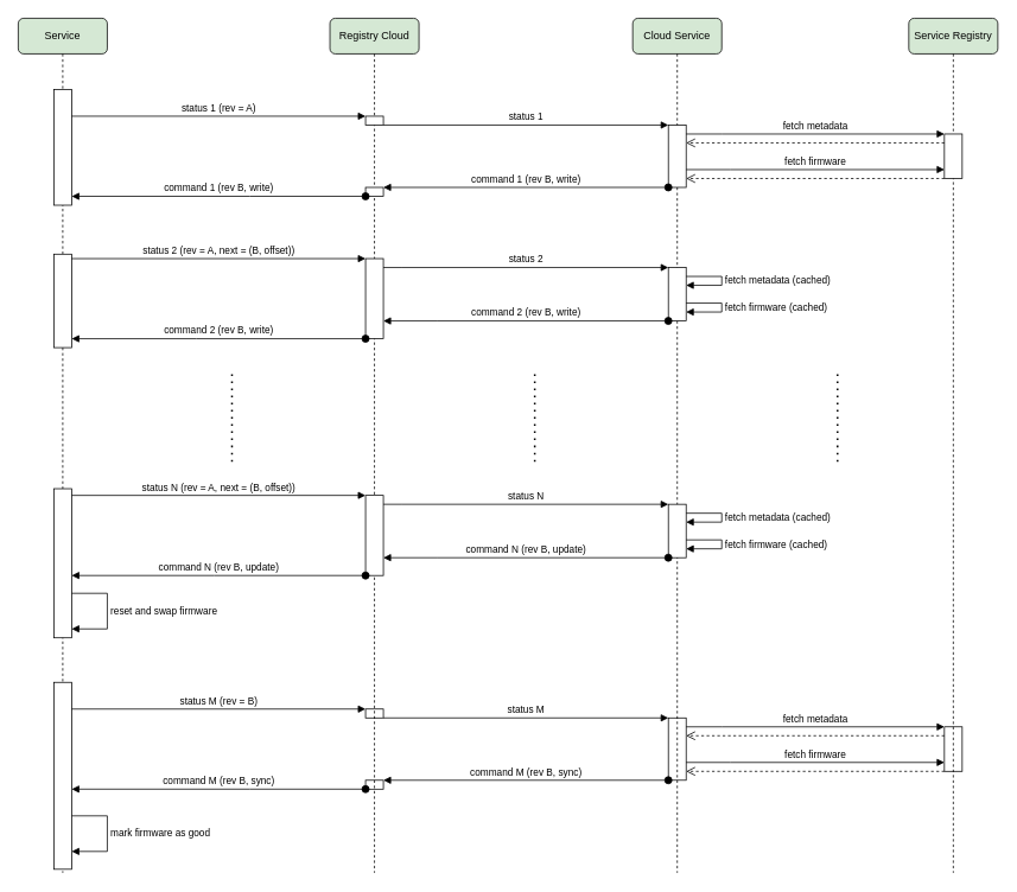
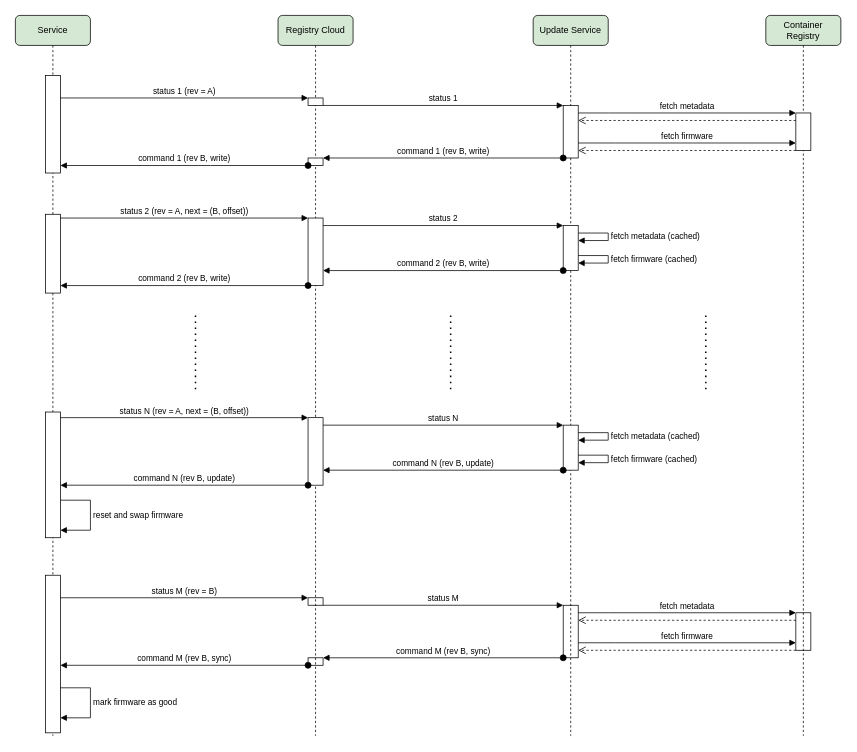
  <mxCell id="0" />
  <mxCell id="1" parent="0" />
  <mxCell id="2" value="Service" style="shape=umlLifeline;perimeter=lifelinePerimeter;whiteSpace=wrap;html=1;container=1;collapsible=0;recursiveResize=0;outlineConnect=0;fillColor=#d5e8d4;strokeColor=default;rounded=1;" parent="1" vertex="1"><mxGeometry width="100" height="960" as="geometry" x="20" y="20" /></mxCell>
  <mxCell id="3" value="" style="html=1;points=[];perimeter=orthogonalPerimeter;" parent="2" vertex="1"><mxGeometry x="40" y="80" width="20" height="130" as="geometry" /></mxCell>
  <mxCell id="4" value="" style="html=1;points=[];perimeter=orthogonalPerimeter;" parent="2" vertex="1"><mxGeometry x="40" y="265" width="20" height="105" as="geometry" /></mxCell>
  <mxCell id="5" value="" style="html=1;points=[];perimeter=orthogonalPerimeter;" vertex="1" parent="2"><mxGeometry x="40" y="528.5" width="20" height="167.5" as="geometry" /></mxCell>
  <mxCell id="6" value="reset and swap firmware" style="edgeStyle=orthogonalEdgeStyle;html=1;align=left;spacingLeft=2;endArrow=block;rounded=0;" edge="1" parent="2" source="5" target="5"><mxGeometry relative="1" as="geometry"><mxPoint x="760" y="566" as="sourcePoint" /><Array as="points"><mxPoint x="100" y="646" /><mxPoint x="100" y="686" /></Array><mxPoint x="760" y="576" as="targetPoint" /></mxGeometry></mxCell>
  <mxCell id="7" value="" style="html=1;points=[];perimeter=orthogonalPerimeter;" vertex="1" parent="2"><mxGeometry x="40" y="746" width="20" height="210" as="geometry" /></mxCell>
  <mxCell id="8" value="" style="html=1;points=[];perimeter=orthogonalPerimeter;" vertex="1" parent="2"><mxGeometry x="730" y="786" width="20" height="70" as="geometry" /></mxCell>
  <mxCell id="9" value="" style="html=1;points=[];perimeter=orthogonalPerimeter;" vertex="1" parent="2"><mxGeometry x="1040" y="796" width="20" height="50" as="geometry" /></mxCell>
  <mxCell id="10" value="" style="html=1;points=[];perimeter=orthogonalPerimeter;" vertex="1" parent="2"><mxGeometry x="390" y="776" width="20" height="10" as="geometry" /></mxCell>
  <mxCell id="11" value="" style="html=1;points=[];perimeter=orthogonalPerimeter;" vertex="1" parent="2"><mxGeometry x="390" y="856" width="20" height="10" as="geometry" /></mxCell>
  <mxCell id="12" value="status M (rev = B)" style="html=1;verticalAlign=bottom;endArrow=block;rounded=0;" edge="1" parent="2" source="7" target="10"><mxGeometry width="80" relative="1" as="geometry"><mxPoint x="480" y="1006" as="sourcePoint" /><mxPoint x="380" y="766" as="targetPoint" /><Array as="points"><mxPoint x="230" y="776" /></Array></mxGeometry></mxCell>
  <mxCell id="13" value="status M" style="html=1;verticalAlign=bottom;endArrow=block;rounded=0;" edge="1" parent="2" source="10" target="8"><mxGeometry width="80" relative="1" as="geometry"><mxPoint x="180" y="766" as="sourcePoint" /><mxPoint x="340" y="766" as="targetPoint" /></mxGeometry></mxCell>
  <mxCell id="14" value="fetch metadata" style="html=1;verticalAlign=bottom;endArrow=block;rounded=0;" edge="1" parent="2" source="8" target="9"><mxGeometry relative="1" as="geometry"><mxPoint x="660" y="1026" as="sourcePoint" /><Array as="points"><mxPoint x="790" y="796" /></Array></mxGeometry></mxCell>
  <mxCell id="15" value="" style="html=1;verticalAlign=bottom;endArrow=open;dashed=1;endSize=8;rounded=0;" edge="1" parent="2" source="9" target="8"><mxGeometry relative="1" as="geometry"><mxPoint x="660" y="1102" as="targetPoint" /><Array as="points"><mxPoint x="920" y="806" /></Array></mxGeometry></mxCell>
  <mxCell id="16" value="fetch firmware" style="html=1;verticalAlign=bottom;endArrow=block;rounded=0;" edge="1" parent="2" source="8" target="9"><mxGeometry relative="1" as="geometry"><mxPoint x="540" y="861" as="sourcePoint" /><mxPoint x="790" y="861" as="targetPoint" /><Array as="points"><mxPoint x="800" y="836" /></Array></mxGeometry></mxCell>
  <mxCell id="17" value="command M (rev B, sync)" style="html=1;verticalAlign=bottom;startArrow=oval;startFill=1;endArrow=block;startSize=8;rounded=0;" edge="1" parent="2" source="8" target="11"><mxGeometry width="60" relative="1" as="geometry"><mxPoint x="490" y="1006" as="sourcePoint" /><mxPoint x="550" y="1006" as="targetPoint" /></mxGeometry></mxCell>
  <mxCell id="18" value="" style="html=1;verticalAlign=bottom;endArrow=open;dashed=1;endSize=8;rounded=0;" edge="1" parent="2" source="9" target="8"><mxGeometry relative="1" as="geometry"><mxPoint x="540" y="856" as="targetPoint" /><mxPoint x="790" y="916" as="sourcePoint" /><Array as="points"><mxPoint x="800" y="846" /></Array></mxGeometry></mxCell>
  <mxCell id="19" value="command M (rev B, sync)" style="html=1;verticalAlign=bottom;startArrow=oval;startFill=1;endArrow=block;startSize=8;rounded=0;" edge="1" parent="2" source="11" target="7"><mxGeometry width="60" relative="1" as="geometry"><mxPoint x="390.0" y="876" as="sourcePoint" /><mxPoint x="230" y="876" as="targetPoint" /><Array as="points"><mxPoint x="260" y="866" /></Array></mxGeometry></mxCell>
- <mxCell id="20" value="Cloud Service" style="shape=umlLifeline;perimeter=lifelinePerimeter;whiteSpace=wrap;html=1;container=1;collapsible=0;recursiveResize=0;outlineConnect=0;rounded=1;fillColor=#d5e8d4;strokeColor=default;" parent="1" vertex="1"><mxGeometry x="710" width="100" height="960" as="geometry" y="20" /></mxCell>
+ <mxCell id="20" value="Update Service" style="shape=umlLifeline;perimeter=lifelinePerimeter;whiteSpace=wrap;html=1;container=1;collapsible=0;recursiveResize=0;outlineConnect=0;rounded=1;fillColor=#d5e8d4;strokeColor=default;" parent="1" vertex="1"><mxGeometry x="710" width="100" height="960" as="geometry" y="20" /></mxCell>
  <mxCell id="21" value="" style="html=1;points=[];perimeter=orthogonalPerimeter;" parent="20" vertex="1"><mxGeometry x="40" y="120" width="20" height="70" as="geometry" /></mxCell>
  <mxCell id="22" value="" style="html=1;points=[];perimeter=orthogonalPerimeter;" parent="20" vertex="1"><mxGeometry x="40" y="280" width="20" height="60" as="geometry" /></mxCell>
  <mxCell id="23" value="fetch metadata (cached)" style="edgeStyle=orthogonalEdgeStyle;html=1;align=left;spacingLeft=2;endArrow=block;rounded=0;" parent="20" source="22" target="22" edge="1"><mxGeometry relative="1" as="geometry"><mxPoint x="125" y="410" as="sourcePoint" /><Array as="points"><mxPoint x="100" y="290" /><mxPoint x="100" y="300" /></Array><mxPoint x="130" y="430" as="targetPoint" /></mxGeometry></mxCell>
  <mxCell id="24" value="fetch firmware (cached)" style="edgeStyle=orthogonalEdgeStyle;html=1;align=left;spacingLeft=2;endArrow=block;rounded=0;" parent="20" edge="1"><mxGeometry relative="1" as="geometry"><mxPoint x="60" y="320" as="sourcePoint" /><Array as="points"><mxPoint x="100" y="320" /><mxPoint x="100" y="330" /></Array><mxPoint x="60" y="330" as="targetPoint" /></mxGeometry></mxCell>
  <mxCell id="25" value="" style="html=1;points=[];perimeter=orthogonalPerimeter;" vertex="1" parent="20"><mxGeometry x="40" y="546" width="20" height="60" as="geometry" /></mxCell>
  <mxCell id="26" value="fetch metadata (cached)" style="edgeStyle=orthogonalEdgeStyle;html=1;align=left;spacingLeft=2;endArrow=block;rounded=0;" edge="1" parent="20" source="25" target="25"><mxGeometry relative="1" as="geometry"><mxPoint x="-565" y="676" as="sourcePoint" /><Array as="points"><mxPoint x="100" y="556" /><mxPoint x="100" y="566" /></Array><mxPoint x="-560" y="696" as="targetPoint" /></mxGeometry></mxCell>
  <mxCell id="27" value="fetch firmware (cached)" style="edgeStyle=orthogonalEdgeStyle;html=1;align=left;spacingLeft=2;endArrow=block;rounded=0;" edge="1" parent="20"><mxGeometry relative="1" as="geometry"><mxPoint x="60" y="586" as="sourcePoint" /><Array as="points"><mxPoint x="100" y="586" /><mxPoint x="100" y="596" /></Array><mxPoint x="60" y="596" as="targetPoint" /></mxGeometry></mxCell>
- <mxCell id="28" value="Service Registry" style="shape=umlLifeline;perimeter=lifelinePerimeter;whiteSpace=wrap;html=1;container=1;collapsible=0;recursiveResize=0;outlineConnect=0;rounded=1;fillColor=#d5e8d4;strokeColor=default;" parent="1" vertex="1"><mxGeometry x="1020" width="100" height="960" as="geometry" y="20" /></mxCell>
+ <mxCell id="28" value="Container Registry" style="shape=umlLifeline;perimeter=lifelinePerimeter;whiteSpace=wrap;html=1;container=1;collapsible=0;recursiveResize=0;outlineConnect=0;rounded=1;fillColor=#d5e8d4;strokeColor=default;" parent="1" vertex="1"><mxGeometry x="1020" width="100" height="960" as="geometry" y="20" /></mxCell>
  <mxCell id="29" value="" style="html=1;points=[];perimeter=orthogonalPerimeter;" parent="28" vertex="1"><mxGeometry x="40" y="130" width="20" height="50" as="geometry" /></mxCell>
  <mxCell id="30" value="Registry Cloud" style="shape=umlLifeline;perimeter=lifelinePerimeter;whiteSpace=wrap;html=1;container=1;collapsible=0;recursiveResize=0;outlineConnect=0;rounded=1;fillColor=#d5e8d4;strokeColor=default;" parent="1" vertex="1"><mxGeometry x="370" width="100" height="960" as="geometry" y="20" /></mxCell>
  <mxCell id="31" value="" style="html=1;points=[];perimeter=orthogonalPerimeter;" parent="30" vertex="1"><mxGeometry x="40" y="110" width="20" height="10" as="geometry" /></mxCell>
  <mxCell id="32" value="" style="html=1;points=[];perimeter=orthogonalPerimeter;" parent="30" vertex="1"><mxGeometry x="40" y="190" width="20" height="10" as="geometry" /></mxCell>
  <mxCell id="33" value="" style="html=1;points=[];perimeter=orthogonalPerimeter;" parent="30" vertex="1"><mxGeometry x="40" y="270" width="20" height="90" as="geometry" /></mxCell>
  <mxCell id="34" value="" style="html=1;points=[];perimeter=orthogonalPerimeter;" vertex="1" parent="30"><mxGeometry x="40" y="536" width="20" height="90" as="geometry" /></mxCell>
  <mxCell id="35" value="status 1 (rev = A)" style="html=1;verticalAlign=bottom;endArrow=block;rounded=0;" parent="1" source="3" target="31" edge="1"><mxGeometry width="80" relative="1" as="geometry"><mxPoint x="500" y="360" as="sourcePoint" /><mxPoint x="400" y="120" as="targetPoint" /><Array as="points"><mxPoint x="250" y="130" /></Array></mxGeometry></mxCell>
  <mxCell id="36" value="status 1" style="html=1;verticalAlign=bottom;endArrow=block;rounded=0;" parent="1" source="31" target="21" edge="1"><mxGeometry width="80" relative="1" as="geometry"><mxPoint x="200" y="120" as="sourcePoint" /><mxPoint x="360" y="120" as="targetPoint" /></mxGeometry></mxCell>
  <mxCell id="37" value="fetch metadata" style="html=1;verticalAlign=bottom;endArrow=block;rounded=0;" parent="1" source="21" target="29" edge="1"><mxGeometry relative="1" as="geometry"><mxPoint x="680" y="380" as="sourcePoint" /><Array as="points"><mxPoint x="810" y="150" /></Array></mxGeometry></mxCell>
  <mxCell id="38" value="" style="html=1;verticalAlign=bottom;endArrow=open;dashed=1;endSize=8;rounded=0;" parent="1" source="29" target="21" edge="1"><mxGeometry relative="1" as="geometry"><mxPoint x="680" y="456" as="targetPoint" /><Array as="points"><mxPoint x="940" y="160" /></Array></mxGeometry></mxCell>
  <mxCell id="39" value="fetch firmware" style="html=1;verticalAlign=bottom;endArrow=block;rounded=0;" parent="1" source="21" target="29" edge="1"><mxGeometry relative="1" as="geometry"><mxPoint x="560" y="215" as="sourcePoint" /><mxPoint x="810" y="215" as="targetPoint" /><Array as="points"><mxPoint x="820" y="190" /></Array></mxGeometry></mxCell>
  <mxCell id="40" value="command 1 (rev B, write)" style="html=1;verticalAlign=bottom;startArrow=oval;startFill=1;endArrow=block;startSize=8;rounded=0;" parent="1" source="21" target="32" edge="1"><mxGeometry width="60" relative="1" as="geometry"><mxPoint x="510" y="360" as="sourcePoint" /><mxPoint x="570" y="360" as="targetPoint" /></mxGeometry></mxCell>
  <mxCell id="41" value="status 2 (rev = A, next = (B, offset))" style="html=1;verticalAlign=bottom;endArrow=block;rounded=0;" parent="1" source="4" edge="1" target="33"><mxGeometry width="80" relative="1" as="geometry"><mxPoint x="200" y="120" as="sourcePoint" /><mxPoint x="350" y="290" as="targetPoint" /><Array as="points"><mxPoint x="270" y="290" /><mxPoint x="310" y="290" /></Array></mxGeometry></mxCell>
  <mxCell id="42" value="command 2 (rev B, write)" style="html=1;verticalAlign=bottom;startArrow=oval;startFill=1;endArrow=block;startSize=8;rounded=0;" parent="1" source="33" target="4" edge="1"><mxGeometry width="60" relative="1" as="geometry"><mxPoint x="350" y="320" as="sourcePoint" /><mxPoint x="380" y="260" as="targetPoint" /><Array as="points"><mxPoint x="220" y="380" /></Array></mxGeometry></mxCell>
  <mxCell id="43" value="status 2" style="html=1;verticalAlign=bottom;endArrow=block;rounded=0;" parent="1" source="33" target="22" edge="1"><mxGeometry width="80" relative="1" as="geometry"><mxPoint x="380" y="150" as="sourcePoint" /><mxPoint x="530" y="395" as="targetPoint" /><Array as="points"><mxPoint x="450" y="300" /></Array></mxGeometry></mxCell>
  <mxCell id="44" value="" style="html=1;verticalAlign=bottom;endArrow=open;dashed=1;endSize=8;rounded=0;" parent="1" source="29" target="21" edge="1"><mxGeometry relative="1" as="geometry"><mxPoint x="560" y="210" as="targetPoint" /><mxPoint x="810" y="270" as="sourcePoint" /><Array as="points"><mxPoint x="820" y="200" /></Array></mxGeometry></mxCell>
  <mxCell id="45" value="command 2 (rev B, write)" style="html=1;verticalAlign=bottom;startArrow=oval;startFill=1;endArrow=block;startSize=8;rounded=0;" parent="1" edge="1" target="33" source="22"><mxGeometry width="60" relative="1" as="geometry"><mxPoint x="730" y="400" as="sourcePoint" /><mxPoint x="570" y="400" as="targetPoint" /><Array as="points"><mxPoint x="490" y="360" /></Array></mxGeometry></mxCell>
  <mxCell id="46" value="command 1 (rev B, write)" style="html=1;verticalAlign=bottom;startArrow=oval;startFill=1;endArrow=block;startSize=8;rounded=0;" edge="1" parent="1" source="32" target="3"><mxGeometry width="60" relative="1" as="geometry"><mxPoint x="410" y="230" as="sourcePoint" /><mxPoint x="250" y="230" as="targetPoint" /><Array as="points"><mxPoint x="280" y="220" /></Array></mxGeometry></mxCell>
  <mxCell id="47" value="" style="endArrow=none;dashed=1;html=1;dashPattern=1 3;strokeWidth=2;rounded=0;" edge="1" parent="1"><mxGeometry width="50" height="50" relative="1" as="geometry"><mxPoint x="260" y="420" as="sourcePoint" /><mxPoint x="260" y="520" as="targetPoint" /></mxGeometry></mxCell>
  <mxCell id="48" value="status N (rev = A, next = (B, offset))" style="html=1;verticalAlign=bottom;endArrow=block;rounded=0;" edge="1" parent="1"><mxGeometry width="80" relative="1" as="geometry"><mxPoint x="80" y="556" as="sourcePoint" /><mxPoint x="410" y="556" as="targetPoint" /><Array as="points"><mxPoint x="270" y="556" /><mxPoint x="310" y="556" /></Array></mxGeometry></mxCell>
  <mxCell id="49" value="status N" style="html=1;verticalAlign=bottom;endArrow=block;rounded=0;" edge="1" parent="1"><mxGeometry width="80" relative="1" as="geometry"><mxPoint x="430" y="566" as="sourcePoint" /><mxPoint x="750" y="566" as="targetPoint" /><Array as="points"><mxPoint x="450" y="566" /></Array></mxGeometry></mxCell>
  <mxCell id="50" value="command N (rev B, update)" style="html=1;verticalAlign=bottom;startArrow=oval;startFill=1;endArrow=block;startSize=8;rounded=0;" edge="1" parent="1" source="25" target="34"><mxGeometry width="60" relative="1" as="geometry"><mxPoint x="760" y="436" as="sourcePoint" /><mxPoint x="440" y="436" as="targetPoint" /><Array as="points"><mxPoint x="490" y="626" /></Array></mxGeometry></mxCell>
  <mxCell id="51" value="command N (rev B, update)" style="html=1;verticalAlign=bottom;startArrow=oval;startFill=1;endArrow=block;startSize=8;rounded=0;" edge="1" parent="1" source="34" target="5"><mxGeometry width="60" relative="1" as="geometry"><mxPoint x="420" y="456" as="sourcePoint" /><mxPoint x="90" y="456" as="targetPoint" /><Array as="points"><mxPoint x="240" y="646" /></Array></mxGeometry></mxCell>
  <mxCell id="52" value="mark firmware as good" style="edgeStyle=orthogonalEdgeStyle;html=1;align=left;spacingLeft=2;endArrow=block;rounded=0;" edge="1" parent="1"><mxGeometry relative="1" as="geometry"><mxPoint x="80" y="916" as="sourcePoint" /><Array as="points"><mxPoint x="120" y="916" /><mxPoint x="120" y="956" /></Array><mxPoint x="80" y="956" as="targetPoint" /></mxGeometry></mxCell>
  <mxCell id="53" value="" style="endArrow=none;dashed=1;html=1;dashPattern=1 3;strokeWidth=2;rounded=0;" edge="1" parent="1"><mxGeometry width="50" height="50" relative="1" as="geometry"><mxPoint x="600" y="420" as="sourcePoint" /><mxPoint x="600" y="520" as="targetPoint" /></mxGeometry></mxCell>
  <mxCell id="54" value="" style="endArrow=none;dashed=1;html=1;dashPattern=1 3;strokeWidth=2;rounded=0;" edge="1" parent="1"><mxGeometry width="50" height="50" relative="1" as="geometry"><mxPoint x="940" y="420" as="sourcePoint" /><mxPoint x="940" y="520" as="targetPoint" /></mxGeometry></mxCell>
